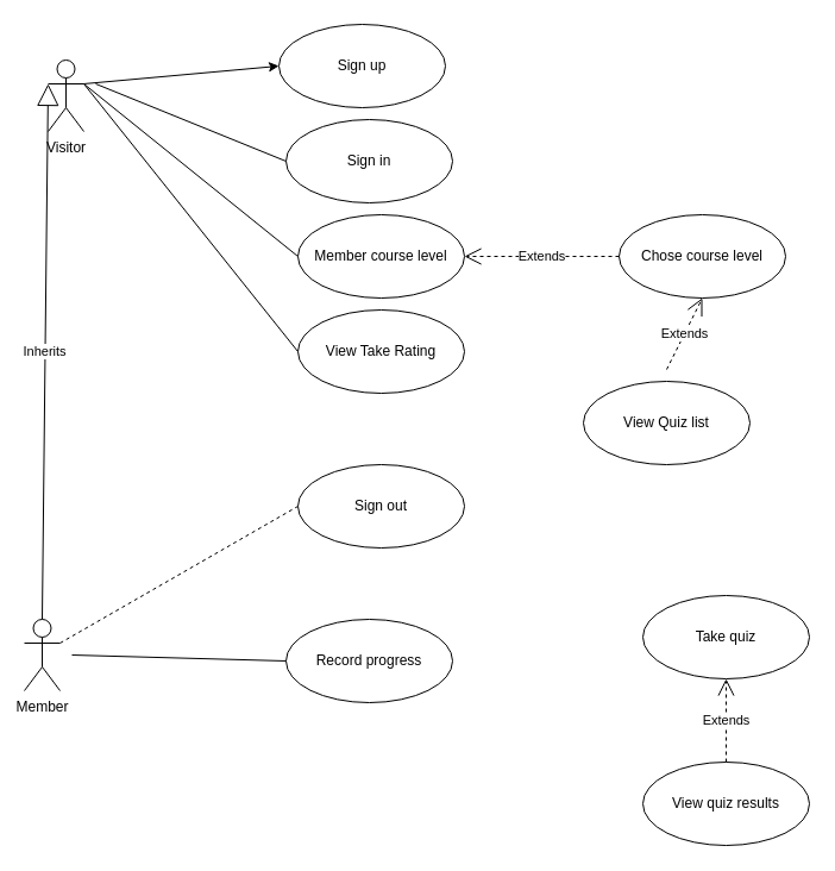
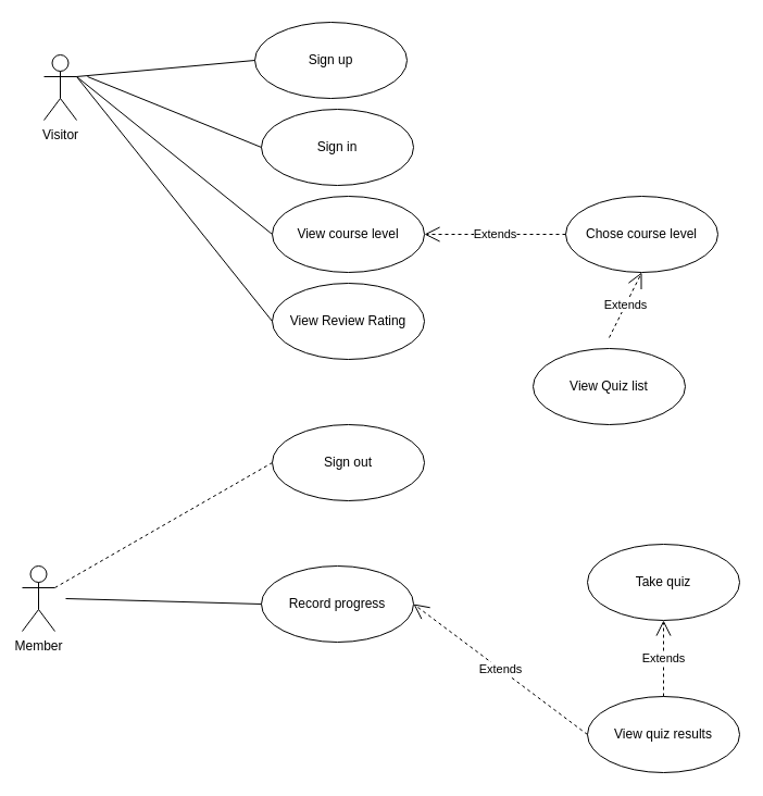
  <mxCell id="0" />
  <mxCell id="1" parent="0" />
  <mxCell id="2" value="Member" style="shape=umlActor;verticalLabelPosition=bottom;verticalAlign=top;html=1;outlineConnect=0;" vertex="1" parent="1"><mxGeometry x="20" y="520" width="30" height="60" as="geometry" /></mxCell>
  <mxCell id="3" value="Visitor" style="shape=umlActor;verticalLabelPosition=bottom;verticalAlign=top;html=1;outlineConnect=0;" vertex="1" parent="1"><mxGeometry x="40" y="50" width="30" height="60" as="geometry" /></mxCell>
  <mxCell id="4" value="Sign up" style="ellipse;whiteSpace=wrap;html=1;" vertex="1" parent="1"><mxGeometry x="234" y="20" width="140" height="70" as="geometry" /></mxCell>
  <mxCell id="5" value="Sign in " style="ellipse;whiteSpace=wrap;html=1;" vertex="1" parent="1"><mxGeometry x="240" y="100" width="140" height="70" as="geometry" /></mxCell>
- <mxCell id="6" value="Member course level" style="ellipse;whiteSpace=wrap;html=1;" vertex="1" parent="1"><mxGeometry x="250" y="180" width="140" height="70" as="geometry" /></mxCell>
- <mxCell id="7" value="Inherits" style="endArrow=block;endSize=16;endFill=0;html=1;rounded=0;exitX=0.5;exitY=0;exitDx=0;exitDy=0;exitPerimeter=0;entryX=0;entryY=0.333;entryDx=0;entryDy=0;entryPerimeter=0;" edge="1" parent="1" source="2" target="3"><mxGeometry width="160" relative="1" as="geometry"><mxPoint x="270" y="290" as="sourcePoint" /><mxPoint x="430" y="290" as="targetPoint" /></mxGeometry></mxCell>
- <mxCell id="8" value="" style="endArrow=classic;html=1;rounded=0;exitX=1;exitY=0.333;exitDx=0;exitDy=0;exitPerimeter=0;entryX=0;entryY=0.5;entryDx=0;entryDy=0;" edge="1" parent="1" source="3" target="4"><mxGeometry width="50" height="50" relative="1" as="geometry"><mxPoint x="330" y="320" as="sourcePoint" /><mxPoint x="380" y="270" as="targetPoint" /></mxGeometry></mxCell>
+ <mxCell id="6" value="View course level" style="ellipse;whiteSpace=wrap;html=1;" vertex="1" parent="1"><mxGeometry x="250" y="180" width="140" height="70" as="geometry" /></mxCell>
+ <mxCell id="8" value="" style="endArrow=none;html=1;rounded=0;exitX=1;exitY=0.333;exitDx=0;exitDy=0;exitPerimeter=0;entryX=0;entryY=0.5;entryDx=0;entryDy=0;" edge="1" parent="1" source="3" target="4"><mxGeometry width="50" height="50" relative="1" as="geometry"><mxPoint x="330" y="320" as="sourcePoint" /><mxPoint x="380" y="270" as="targetPoint" /></mxGeometry></mxCell>
  <mxCell id="9" value="" style="endArrow=none;html=1;rounded=0;entryX=0;entryY=0.5;entryDx=0;entryDy=0;" edge="1" parent="1" target="5"><mxGeometry width="50" height="50" relative="1" as="geometry"><mxPoint x="80" y="70" as="sourcePoint" /><mxPoint x="380" y="270" as="targetPoint" /></mxGeometry></mxCell>
  <mxCell id="10" value="" style="endArrow=none;html=1;rounded=0;entryX=0;entryY=0.5;entryDx=0;entryDy=0;" edge="1" parent="1" target="6"><mxGeometry width="50" height="50" relative="1" as="geometry"><mxPoint x="70" y="70" as="sourcePoint" /><mxPoint x="380" y="270" as="targetPoint" /></mxGeometry></mxCell>
  <mxCell id="11" value="Chose course level" style="ellipse;whiteSpace=wrap;html=1;" vertex="1" parent="1"><mxGeometry x="520" y="180" width="140" height="70" as="geometry" /></mxCell>
  <mxCell id="12" value="Extends" style="endArrow=open;endSize=12;dashed=1;html=1;rounded=0;exitX=0;exitY=0.5;exitDx=0;exitDy=0;entryX=1;entryY=0.5;entryDx=0;entryDy=0;" edge="1" parent="1" source="11" target="6"><mxGeometry width="160" relative="1" as="geometry"><mxPoint x="270" y="290" as="sourcePoint" /><mxPoint x="430" y="290" as="targetPoint" /><mxPoint as="offset" /></mxGeometry></mxCell>
  <mxCell id="13" value="Extends" style="endArrow=open;endSize=12;dashed=1;html=1;rounded=0;entryX=0.5;entryY=1;entryDx=0;entryDy=0;" edge="1" parent="1" target="11"><mxGeometry width="160" relative="1" as="geometry"><mxPoint x="560" y="310" as="sourcePoint" /><mxPoint x="400" y="225" as="targetPoint" /><mxPoint as="offset" /></mxGeometry></mxCell>
  <mxCell id="14" value="View Quiz list" style="ellipse;whiteSpace=wrap;html=1;" vertex="1" parent="1"><mxGeometry x="490" y="320" width="140" height="70" as="geometry" /></mxCell>
- <mxCell id="15" value="View Take Rating" style="ellipse;whiteSpace=wrap;html=1;" vertex="1" parent="1"><mxGeometry x="250" y="260" width="140" height="70" as="geometry" /></mxCell>
+ <mxCell id="15" value="View Review Rating" style="ellipse;whiteSpace=wrap;html=1;" vertex="1" parent="1"><mxGeometry x="250" y="260" width="140" height="70" as="geometry" /></mxCell>
  <mxCell id="16" value="" style="endArrow=none;html=1;rounded=0;entryX=0;entryY=0.5;entryDx=0;entryDy=0;" edge="1" parent="1" target="15"><mxGeometry width="50" height="50" relative="1" as="geometry"><mxPoint x="70" y="70" as="sourcePoint" /><mxPoint x="234" y="245" as="targetPoint" /></mxGeometry></mxCell>
  <mxCell id="17" value="Sign out" style="ellipse;whiteSpace=wrap;html=1;" vertex="1" parent="1"><mxGeometry x="250" y="390" width="140" height="70" as="geometry" /></mxCell>
  <mxCell id="18" value="" style="endArrow=none;html=1;rounded=0;exitX=1;exitY=0.333;exitDx=0;exitDy=0;exitPerimeter=0;entryX=0;entryY=0.5;entryDx=0;entryDy=0;dashed=1;" edge="1" parent="1" source="2" target="17"><mxGeometry width="50" height="50" relative="1" as="geometry"><mxPoint x="280" y="540" as="sourcePoint" /><mxPoint x="330" y="490" as="targetPoint" /></mxGeometry></mxCell>
  <mxCell id="19" value="View quiz results" style="ellipse;whiteSpace=wrap;html=1;" vertex="1" parent="1"><mxGeometry x="540" y="640" width="140" height="70" as="geometry" /></mxCell>
  <mxCell id="20" value="Extends" style="endArrow=open;endSize=12;dashed=1;html=1;rounded=0;entryX=0.5;entryY=1;entryDx=0;entryDy=0;" edge="1" parent="1" source="19"><mxGeometry width="160" relative="1" as="geometry"><mxPoint x="620" y="500" as="sourcePoint" /><mxPoint x="610" y="570" as="targetPoint" /><mxPoint as="offset" /></mxGeometry></mxCell>
  <mxCell id="21" value="Take quiz" style="ellipse;whiteSpace=wrap;html=1;" vertex="1" parent="1"><mxGeometry x="540" y="500" width="140" height="70" as="geometry" /></mxCell>
  <mxCell id="22" value="Record progress" style="ellipse;whiteSpace=wrap;html=1;" vertex="1" parent="1"><mxGeometry x="240" y="520" width="140" height="70" as="geometry" /></mxCell>
  <mxCell id="23" value="" style="endArrow=none;html=1;rounded=0;exitX=1;exitY=0.333;exitDx=0;exitDy=0;exitPerimeter=0;entryX=0;entryY=0.5;entryDx=0;entryDy=0;" edge="1" parent="1" target="22"><mxGeometry width="50" height="50" relative="1" as="geometry"><mxPoint x="60" y="550" as="sourcePoint" /><mxPoint x="260" y="435" as="targetPoint" /></mxGeometry></mxCell>
+ <mxCell id="24" value="Extends" style="endArrow=open;endSize=12;dashed=1;html=1;rounded=0;entryX=1;entryY=0.5;entryDx=0;entryDy=0;exitX=0;exitY=0.5;exitDx=0;exitDy=0;" edge="1" parent="1" source="19" target="22"><mxGeometry width="160" relative="1" as="geometry"><mxPoint x="620" y="650" as="sourcePoint" /><mxPoint x="620" y="580" as="targetPoint" /><mxPoint as="offset" /></mxGeometry></mxCell>
